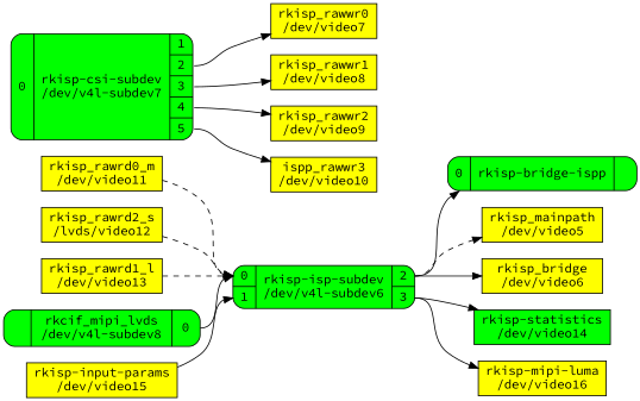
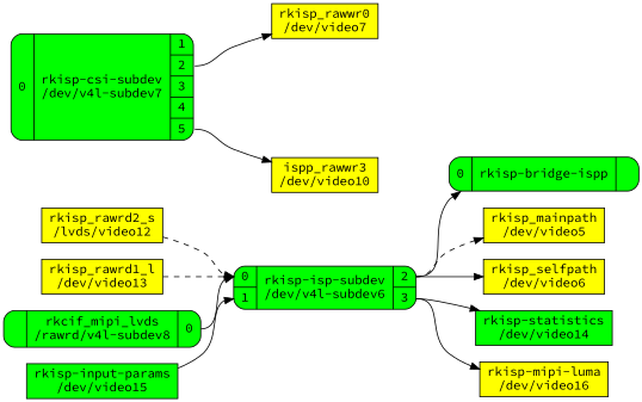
  digraph {
    fontname="Source Code Pro"
    rankdir=LR
    node [fillcolor=yellow fontname="Source Code Pro" shape=box style=filled]
    edge [fontname="Source Code Pro"]
    n1 [fillcolor=green label="{{<port0> 0 | <port1> 1} | rkisp-isp-subdev\n/dev/v4l-subdev6 | {<port2> 2 | <port3> 3}}" shape=Mrecord]
    n2 [fillcolor=green label="{{<port0> 0} | rkisp-bridge-ispp\n | {}}" shape=Mrecord]
    n3 [label="rkisp_mainpath\n/dev/video5"]
-   n4 [label="rkisp_bridge\n/dev/video6"]
+   n4 [label="rkisp_selfpath\n/dev/video6"]
    n5 [fillcolor=green label="rkisp-statistics\n/dev/video14"]
    n6 [label="rkisp-mipi-luma\n/dev/video16"]
    n7 [fillcolor=green label="{{<port0> 0} | rkisp-csi-subdev\n/dev/v4l-subdev7 | {<port1> 1 | <port2> 2 | <port3> 3 | <port4> 4 | <port5> 5}}" shape=Mrecord]
    n8 [label="rkisp_rawwr0\n/dev/video7"]
-   n9 [label="rkisp_rawwr1\n/dev/video8"]
-   n10 [label="rkisp_rawwr2\n/dev/video9"]
    n11 [label="ispp_rawwr3\n/dev/video10"]
-   n12 [label="rkisp_rawrd0_m\n/dev/video11"]
    n13 [label="rkisp_rawrd2_s\n/lvds/video12"]
    n14 [label="rkisp_rawrd1_l\n/dev/video13"]
-   n15 [label="rkisp-input-params\n/dev/video15"]
-   n16 [fillcolor=green label="{{} | rkcif_mipi_lvds\n/dev/v4l-subdev8 | {<port0> 0}}" shape=Mrecord]
+   n15 [fillcolor=green label="rkisp-input-params\n/dev/video15"]
+   n16 [fillcolor=green label="{{} | rkcif_mipi_lvds\n/rawrd/v4l-subdev8 | {<port0> 0}}" shape=Mrecord]
    n1 -> n2 [headport=port0 tailport=port2]
    n1 -> n3 [style=dashed tailport=port2]
    n1 -> n4 [tailport=port2]
    n1 -> n5 [tailport=port3]
    n1 -> n6 [tailport=port3]
    n7 -> n8 [tailport=port2]
-   n7 -> n9 [tailport=port3]
-   n7 -> n10 [tailport=port4]
    n7 -> n11 [tailport=port5]
-   n12 -> n1 [headport=port0 style=dashed]
    n13 -> n1 [headport=port0 style=dashed]
    n14 -> n1 [headport=port0 style=dashed]
    n15 -> n1 [headport=port1]
    n16 -> n1 [headport=port0 tailport=port0]
  }
